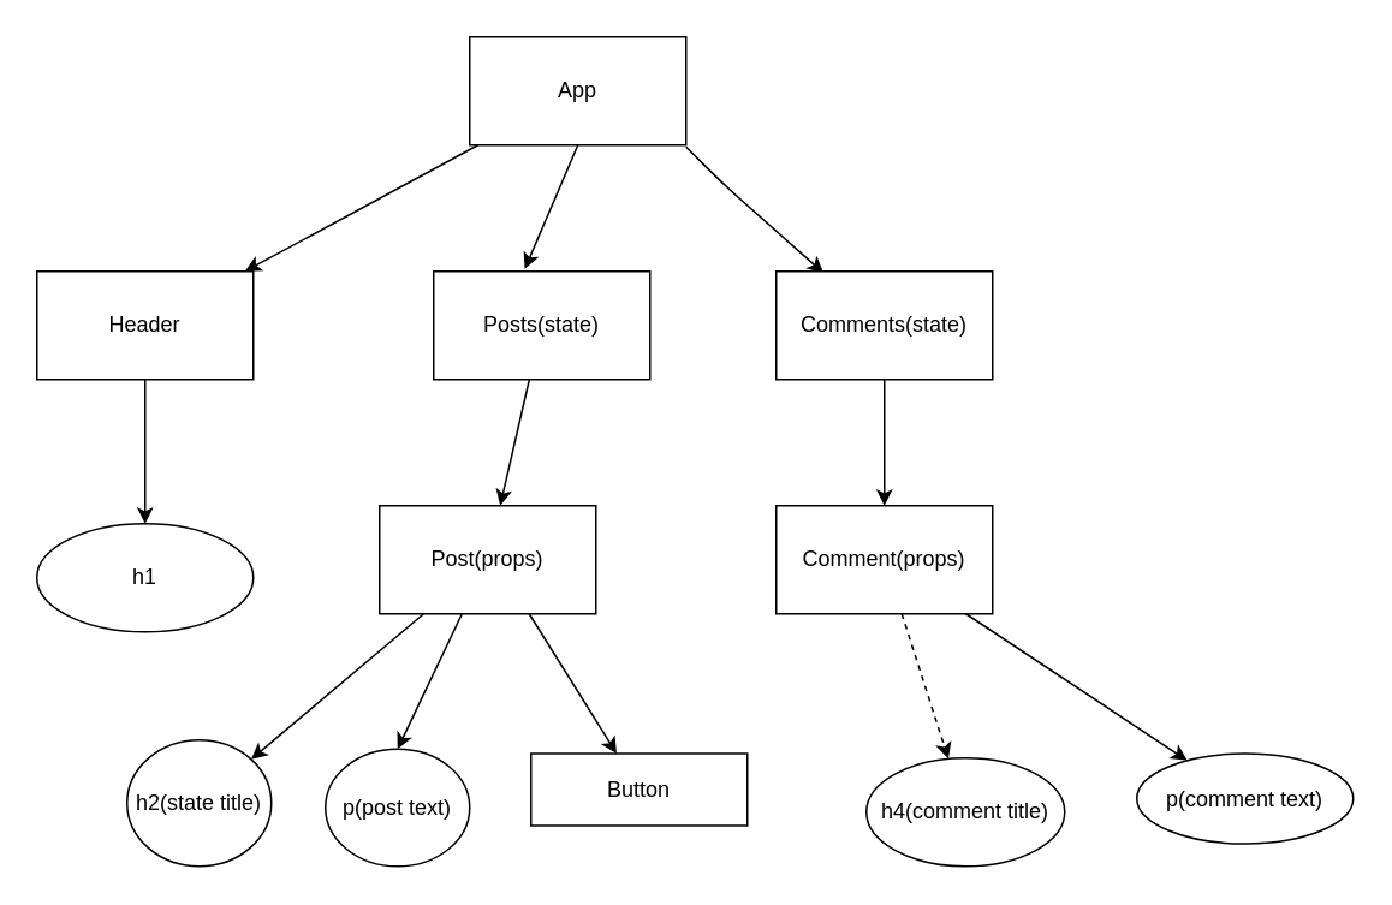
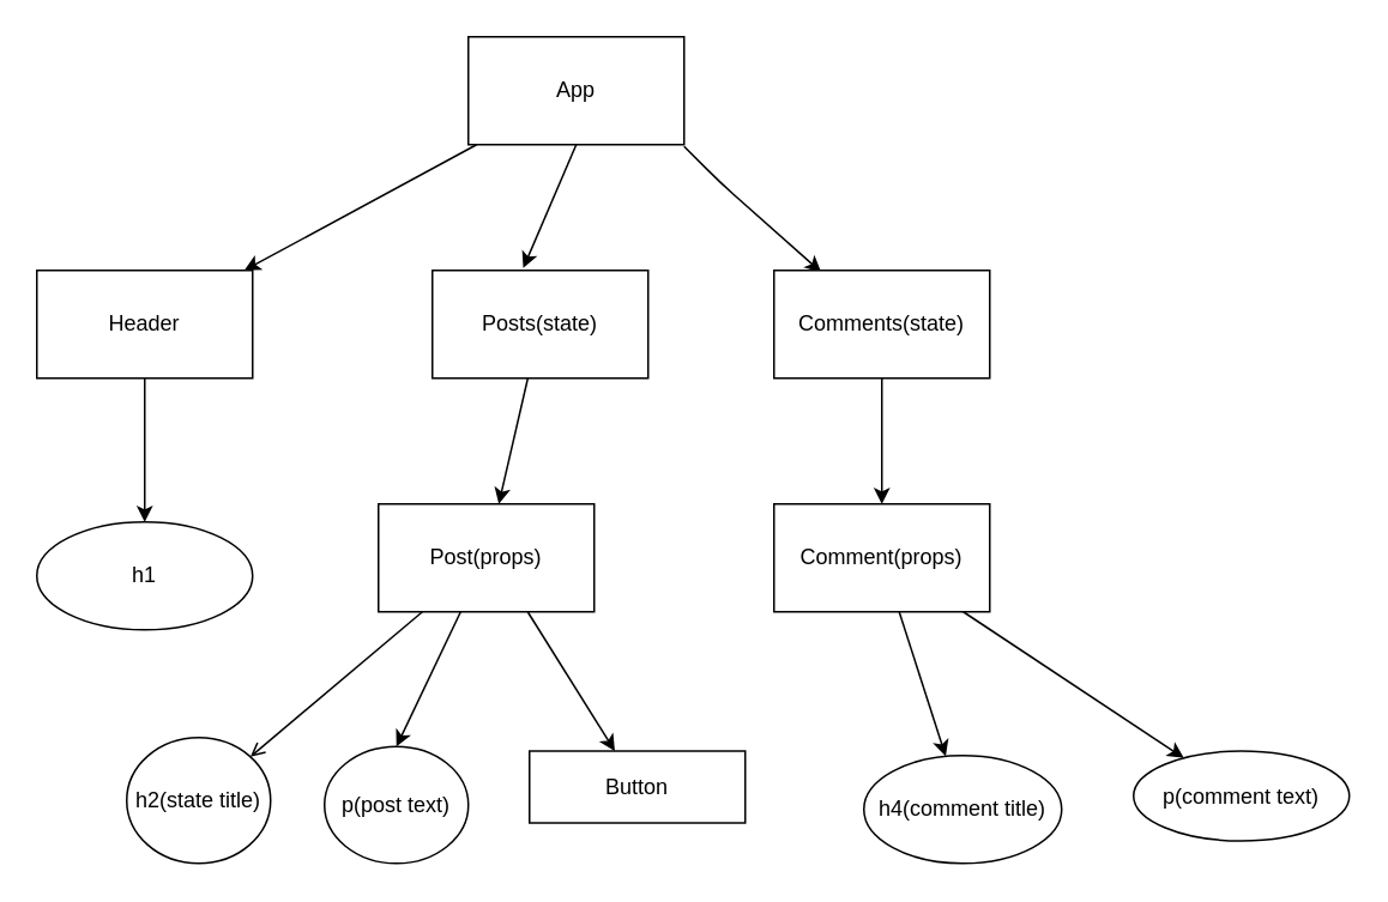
  <mxCell id="0" />
  <mxCell id="1" parent="0" />
  <mxCell id="2" value="" style="edgeStyle=none;html=1;" edge="1" parent="1" source="5" target="7"><mxGeometry relative="1" as="geometry" /></mxCell>
  <mxCell id="3" style="edgeStyle=none;html=1;exitX=0.5;exitY=1;exitDx=0;exitDy=0;entryX=0.421;entryY=-0.021;entryDx=0;entryDy=0;entryPerimeter=0;" edge="1" parent="1" source="5" target="9"><mxGeometry relative="1" as="geometry" /></mxCell>
  <mxCell id="4" style="edgeStyle=none;html=1;exitX=1;exitY=1;exitDx=0;exitDy=0;" edge="1" parent="1"><mxGeometry relative="1" as="geometry"><mxPoint x="380" y="81" as="sourcePoint" /><mxPoint x="456.25" y="151" as="targetPoint" /><Array as="points"><mxPoint x="400" y="101" /></Array></mxGeometry></mxCell>
  <mxCell id="5" value="App" style="whiteSpace=wrap;html=1;" vertex="1" parent="1"><mxGeometry x="260" y="20" width="120" height="60" as="geometry" /></mxCell>
  <mxCell id="6" value="" style="edgeStyle=none;html=1;" edge="1" parent="1" source="7" target="20"><mxGeometry relative="1" as="geometry" /></mxCell>
  <mxCell id="7" value="Header" style="whiteSpace=wrap;html=1;" vertex="1" parent="1"><mxGeometry x="20" y="150" width="120" height="60" as="geometry" /></mxCell>
  <mxCell id="8" value="" style="edgeStyle=none;html=1;" edge="1" parent="1" source="9" target="15"><mxGeometry relative="1" as="geometry" /></mxCell>
  <mxCell id="9" value="Posts(state)" style="whiteSpace=wrap;html=1;" vertex="1" parent="1"><mxGeometry x="240" y="150" width="120" height="60" as="geometry" /></mxCell>
  <mxCell id="10" value="" style="edgeStyle=none;html=1;" edge="1" parent="1" source="11" target="18"><mxGeometry relative="1" as="geometry" /></mxCell>
  <mxCell id="11" value="Comments(state)" style="whiteSpace=wrap;html=1;" vertex="1" parent="1"><mxGeometry x="430" y="150" width="120" height="60" as="geometry" /></mxCell>
  <mxCell id="12" value="" style="edgeStyle=none;html=1;" edge="1" parent="1" target="19"><mxGeometry relative="1" as="geometry"><mxPoint x="293" y="340" as="sourcePoint" /><mxPoint x="293" y="620" as="targetPoint" /></mxGeometry></mxCell>
- <mxCell id="13" value="" style="edgeStyle=none;html=1;" edge="1" parent="1" source="15" target="21"><mxGeometry relative="1" as="geometry" /></mxCell>
+ <mxCell id="13" value="" style="edgeStyle=none;html=1;endArrow=open;" edge="1" parent="1" source="15" target="21"><mxGeometry relative="1" as="geometry" /></mxCell>
  <mxCell id="14" style="edgeStyle=none;html=1;entryX=0.5;entryY=0;entryDx=0;entryDy=0;" edge="1" parent="1" source="15" target="22"><mxGeometry relative="1" as="geometry" /></mxCell>
  <mxCell id="15" value="Post(props)" style="whiteSpace=wrap;html=1;" vertex="1" parent="1"><mxGeometry x="210" y="280" width="120" height="60" as="geometry" /></mxCell>
  <mxCell id="16" value="" style="edgeStyle=none;html=1;" edge="1" parent="1" source="18" target="23"><mxGeometry relative="1" as="geometry" /></mxCell>
- <mxCell id="17" value="" style="edgeStyle=none;html=1;dashed=1;" edge="1" parent="1" source="18" target="24"><mxGeometry relative="1" as="geometry" /></mxCell>
+ <mxCell id="17" value="" style="edgeStyle=none;html=1;" edge="1" parent="1" source="18" target="24"><mxGeometry relative="1" as="geometry" /></mxCell>
  <mxCell id="18" value="Comment(props)" style="whiteSpace=wrap;html=1;" vertex="1" parent="1"><mxGeometry x="430" y="280" width="120" height="60" as="geometry" /></mxCell>
  <mxCell id="19" value="Button" style="whiteSpace=wrap;html=1;" vertex="1" parent="1"><mxGeometry x="294" y="417.5" width="120" height="40" as="geometry" /></mxCell>
  <mxCell id="20" value="h1" style="ellipse;whiteSpace=wrap;html=1;" vertex="1" parent="1"><mxGeometry x="20" y="290" width="120" height="60" as="geometry" /></mxCell>
  <mxCell id="21" value="h2(state title)" style="ellipse;whiteSpace=wrap;html=1;" vertex="1" parent="1"><mxGeometry x="70" y="410" width="80" height="70" as="geometry" /></mxCell>
  <mxCell id="22" value="p(post text)" style="ellipse;whiteSpace=wrap;html=1;" vertex="1" parent="1"><mxGeometry x="180" y="415" width="80" height="65" as="geometry" /></mxCell>
  <mxCell id="23" value="p(comment text)" style="ellipse;whiteSpace=wrap;html=1;" vertex="1" parent="1"><mxGeometry x="630" y="417.5" width="120" height="50" as="geometry" /></mxCell>
  <mxCell id="24" value="h4(comment title)" style="ellipse;whiteSpace=wrap;html=1;" vertex="1" parent="1"><mxGeometry x="480" y="420" width="110" height="60" as="geometry" /></mxCell>
